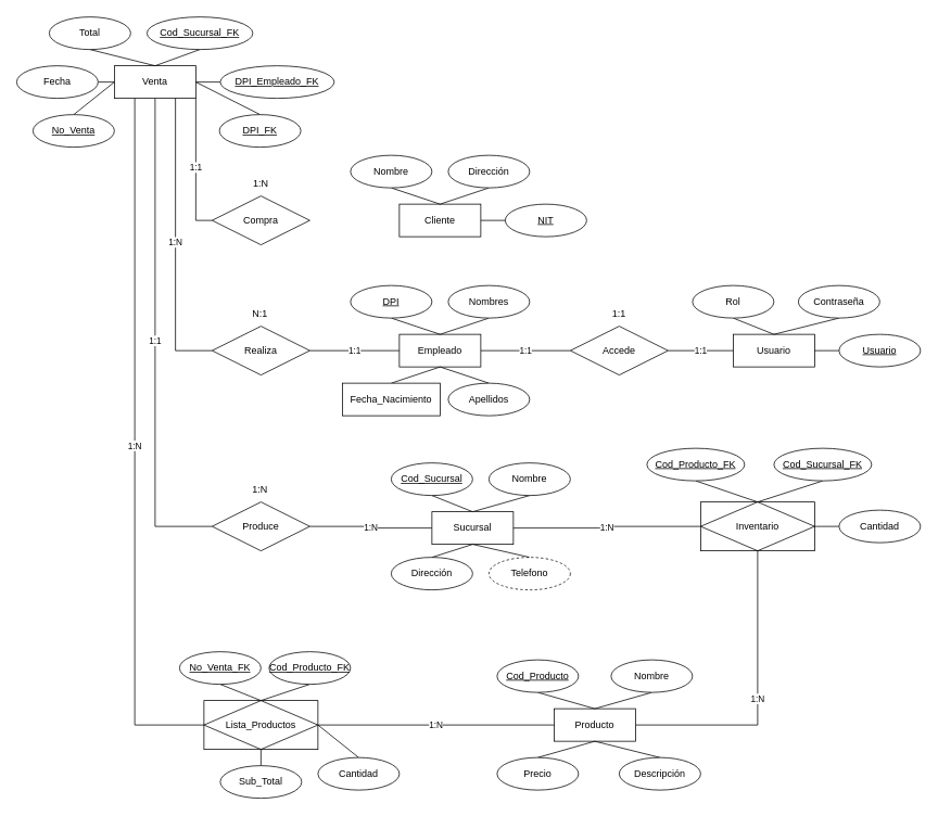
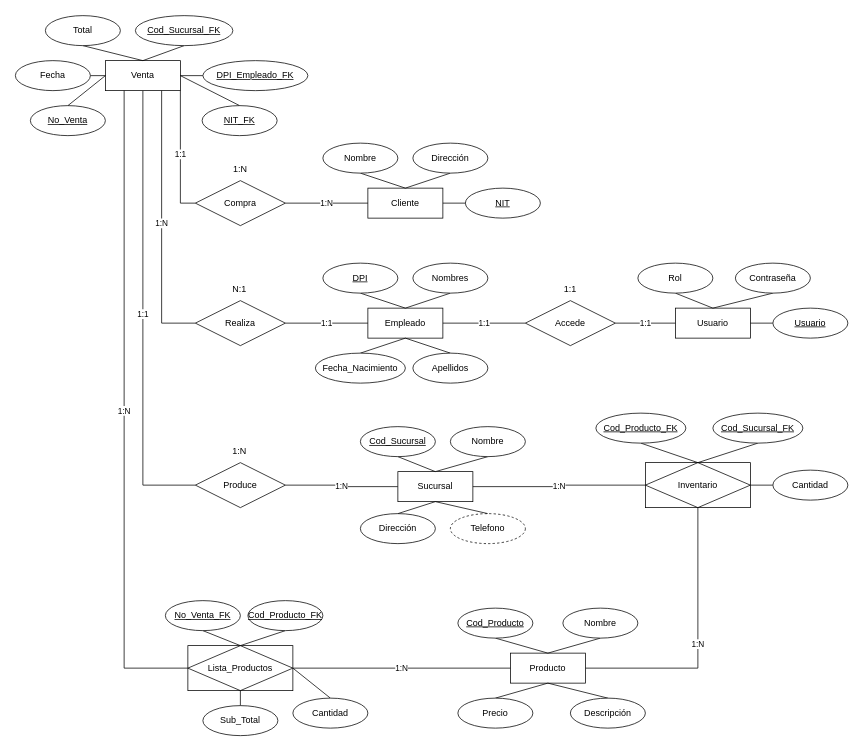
  <mxCell id="0" />
  <mxCell id="1" parent="0" />
  <mxCell id="2" value="1:N" style="edgeStyle=orthogonalEdgeStyle;rounded=0;orthogonalLoop=1;jettySize=auto;html=1;exitX=1;exitY=0.5;exitDx=0;exitDy=0;entryX=0.5;entryY=1;entryDx=0;entryDy=0;endArrow=none;endFill=0;" parent="1" source="3" target="54" edge="1"><mxGeometry relative="1" as="geometry" /></mxCell>
  <mxCell id="3" value="Producto" style="whiteSpace=wrap;html=1;align=center;" parent="1" vertex="1"><mxGeometry x="680" y="870" width="100" height="40" as="geometry" /></mxCell>
  <mxCell id="4" value="Cliente" style="whiteSpace=wrap;html=1;align=center;" parent="1" vertex="1"><mxGeometry x="490" y="250" width="100" height="40" as="geometry" /></mxCell>
  <mxCell id="5" value="1:1" style="edgeStyle=orthogonalEdgeStyle;rounded=0;orthogonalLoop=1;jettySize=auto;html=1;exitX=0.5;exitY=1;exitDx=0;exitDy=0;entryX=0;entryY=0.5;entryDx=0;entryDy=0;endArrow=none;endFill=0;" parent="1" source="6" target="63" edge="1"><mxGeometry relative="1" as="geometry" /></mxCell>
  <mxCell id="6" value="Venta" style="whiteSpace=wrap;html=1;align=center;" parent="1" vertex="1"><mxGeometry x="140" y="80" width="100" height="40" as="geometry" /></mxCell>
  <mxCell id="7" style="edgeStyle=none;rounded=0;orthogonalLoop=1;jettySize=auto;html=1;exitX=0;exitY=0.5;exitDx=0;exitDy=0;entryX=1;entryY=0.5;entryDx=0;entryDy=0;endArrow=none;endFill=0;" parent="1" source="8" target="4" edge="1"><mxGeometry relative="1" as="geometry" /></mxCell>
  <mxCell id="8" value="NIT" style="ellipse;whiteSpace=wrap;html=1;align=center;fontStyle=4;" parent="1" vertex="1"><mxGeometry x="620" y="250" width="100" height="40" as="geometry" /></mxCell>
  <mxCell id="9" style="edgeStyle=none;rounded=0;orthogonalLoop=1;jettySize=auto;html=1;exitX=0.5;exitY=1;exitDx=0;exitDy=0;entryX=0.5;entryY=0;entryDx=0;entryDy=0;endArrow=none;endFill=0;" parent="1" source="10" target="4" edge="1"><mxGeometry relative="1" as="geometry" /></mxCell>
  <mxCell id="10" value="Nombre" style="ellipse;whiteSpace=wrap;html=1;align=center;" parent="1" vertex="1"><mxGeometry x="430" y="190" width="100" height="40" as="geometry" /></mxCell>
  <mxCell id="11" style="edgeStyle=none;rounded=0;orthogonalLoop=1;jettySize=auto;html=1;exitX=0.5;exitY=1;exitDx=0;exitDy=0;endArrow=none;endFill=0;" parent="1" source="12" edge="1"><mxGeometry relative="1" as="geometry"><mxPoint x="540" y="250" as="targetPoint" /></mxGeometry></mxCell>
  <mxCell id="12" value="Dirección" style="ellipse;whiteSpace=wrap;html=1;align=center;" parent="1" vertex="1"><mxGeometry x="550" y="190" width="100" height="40" as="geometry" /></mxCell>
  <mxCell id="13" style="edgeStyle=none;rounded=0;orthogonalLoop=1;jettySize=auto;html=1;exitX=0.5;exitY=1;exitDx=0;exitDy=0;entryX=0.5;entryY=0;entryDx=0;entryDy=0;endArrow=none;endFill=0;" parent="1" source="14" target="3" edge="1"><mxGeometry relative="1" as="geometry" /></mxCell>
  <mxCell id="14" value="Cod_Producto" style="ellipse;whiteSpace=wrap;html=1;align=center;fontStyle=4;" parent="1" vertex="1"><mxGeometry x="610" y="810" width="100" height="40" as="geometry" /></mxCell>
  <mxCell id="15" style="edgeStyle=none;rounded=0;orthogonalLoop=1;jettySize=auto;html=1;exitX=0.5;exitY=1;exitDx=0;exitDy=0;endArrow=none;endFill=0;" parent="1" source="16" edge="1"><mxGeometry relative="1" as="geometry"><mxPoint x="730" y="870" as="targetPoint" /></mxGeometry></mxCell>
  <mxCell id="16" value="Nombre" style="ellipse;whiteSpace=wrap;html=1;align=center;" parent="1" vertex="1"><mxGeometry x="750" y="810" width="100" height="40" as="geometry" /></mxCell>
  <mxCell id="17" style="edgeStyle=none;rounded=0;orthogonalLoop=1;jettySize=auto;html=1;exitX=0.5;exitY=0;exitDx=0;exitDy=0;entryX=0.5;entryY=1;entryDx=0;entryDy=0;endArrow=none;endFill=0;" parent="1" source="18" target="3" edge="1"><mxGeometry relative="1" as="geometry" /></mxCell>
  <mxCell id="18" value="Descripción" style="ellipse;whiteSpace=wrap;html=1;align=center;" parent="1" vertex="1"><mxGeometry x="760" y="930" width="100" height="40" as="geometry" /></mxCell>
  <mxCell id="19" style="edgeStyle=none;rounded=0;orthogonalLoop=1;jettySize=auto;html=1;exitX=0.5;exitY=0;exitDx=0;exitDy=0;entryX=0.5;entryY=1;entryDx=0;entryDy=0;endArrow=none;endFill=0;" parent="1" source="20" target="3" edge="1"><mxGeometry relative="1" as="geometry" /></mxCell>
  <mxCell id="20" value="Precio" style="ellipse;whiteSpace=wrap;html=1;align=center;" parent="1" vertex="1"><mxGeometry x="610" y="930" width="100" height="40" as="geometry" /></mxCell>
  <mxCell id="21" style="edgeStyle=none;rounded=0;orthogonalLoop=1;jettySize=auto;html=1;exitX=0.5;exitY=0;exitDx=0;exitDy=0;entryX=0;entryY=0.5;entryDx=0;entryDy=0;endArrow=none;endFill=0;" parent="1" source="22" target="6" edge="1"><mxGeometry relative="1" as="geometry" /></mxCell>
  <mxCell id="22" value="No_Venta" style="ellipse;whiteSpace=wrap;html=1;align=center;fontStyle=4;" parent="1" vertex="1"><mxGeometry x="40" y="140" width="100" height="40" as="geometry" /></mxCell>
  <mxCell id="23" style="edgeStyle=none;rounded=0;orthogonalLoop=1;jettySize=auto;html=1;exitX=1;exitY=0.5;exitDx=0;exitDy=0;entryX=0;entryY=0.5;entryDx=0;entryDy=0;endArrow=none;endFill=0;" parent="1" source="24" target="6" edge="1"><mxGeometry relative="1" as="geometry" /></mxCell>
  <mxCell id="24" value="Fecha" style="ellipse;whiteSpace=wrap;html=1;align=center;" parent="1" vertex="1"><mxGeometry x="20" y="80" width="100" height="40" as="geometry" /></mxCell>
  <mxCell id="25" style="edgeStyle=none;rounded=0;orthogonalLoop=1;jettySize=auto;html=1;exitX=0.5;exitY=1;exitDx=0;exitDy=0;entryX=0.5;entryY=0;entryDx=0;entryDy=0;endArrow=none;endFill=0;" parent="1" source="26" target="6" edge="1"><mxGeometry relative="1" as="geometry" /></mxCell>
  <mxCell id="26" value="Total" style="ellipse;whiteSpace=wrap;html=1;align=center;" parent="1" vertex="1"><mxGeometry x="60" y="20" width="100" height="40" as="geometry" /></mxCell>
  <mxCell id="27" style="edgeStyle=none;rounded=0;orthogonalLoop=1;jettySize=auto;html=1;exitX=0.5;exitY=0;exitDx=0;exitDy=0;entryX=1;entryY=0.5;entryDx=0;entryDy=0;endArrow=none;endFill=0;" parent="1" source="28" target="6" edge="1"><mxGeometry relative="1" as="geometry" /></mxCell>
- <mxCell id="28" value="DPI_FK" style="ellipse;whiteSpace=wrap;html=1;align=center;fontStyle=4;" parent="1" vertex="1"><mxGeometry x="269" y="140" width="100" height="40" as="geometry" /></mxCell>
+ <mxCell id="28" value="NIT_FK" style="ellipse;whiteSpace=wrap;html=1;align=center;fontStyle=4;" parent="1" vertex="1"><mxGeometry x="269" y="140" width="100" height="40" as="geometry" /></mxCell>
  <mxCell id="29" style="edgeStyle=none;rounded=0;orthogonalLoop=1;jettySize=auto;html=1;exitX=0.5;exitY=1;exitDx=0;exitDy=0;entryX=0.5;entryY=0;entryDx=0;entryDy=0;endArrow=none;endFill=0;" parent="1" source="30" target="6" edge="1"><mxGeometry relative="1" as="geometry" /></mxCell>
  <mxCell id="30" value="Cod_Sucursal_FK" style="ellipse;whiteSpace=wrap;html=1;align=center;fontStyle=4;" parent="1" vertex="1"><mxGeometry x="180" y="20" width="130" height="40" as="geometry" /></mxCell>
  <mxCell id="31" value="1:N" style="edgeStyle=orthogonalEdgeStyle;rounded=0;orthogonalLoop=1;jettySize=auto;html=1;exitX=0;exitY=0.5;exitDx=0;exitDy=0;startArrow=none;startFill=0;endArrow=none;endFill=0;entryX=1;entryY=0.5;entryDx=0;entryDy=0;" parent="1" source="33" target="63" edge="1"><mxGeometry relative="1" as="geometry"><mxPoint x="400" y="631.737" as="targetPoint" /></mxGeometry></mxCell>
  <mxCell id="32" style="edgeStyle=none;rounded=0;orthogonalLoop=1;jettySize=auto;html=1;exitX=0.5;exitY=0;exitDx=0;exitDy=0;entryX=0.5;entryY=1;entryDx=0;entryDy=0;endArrow=none;endFill=0;" parent="1" source="33" target="36" edge="1"><mxGeometry relative="1" as="geometry" /></mxCell>
  <mxCell id="33" value="Sucursal" style="whiteSpace=wrap;html=1;align=center;" parent="1" vertex="1"><mxGeometry x="530" y="628" width="100" height="40" as="geometry" /></mxCell>
  <mxCell id="34" style="edgeStyle=none;rounded=0;orthogonalLoop=1;jettySize=auto;html=1;exitX=0.5;exitY=1;exitDx=0;exitDy=0;entryX=0.5;entryY=0;entryDx=0;entryDy=0;endArrow=none;endFill=0;" parent="1" source="35" target="33" edge="1"><mxGeometry relative="1" as="geometry" /></mxCell>
  <mxCell id="35" value="Cod_Sucursal" style="ellipse;whiteSpace=wrap;html=1;align=center;fontStyle=4;" parent="1" vertex="1"><mxGeometry x="480" y="568" width="100" height="40" as="geometry" /></mxCell>
  <mxCell id="36" value="Nombre" style="ellipse;whiteSpace=wrap;html=1;align=center;" parent="1" vertex="1"><mxGeometry x="600" y="568" width="100" height="40" as="geometry" /></mxCell>
  <mxCell id="37" style="edgeStyle=none;rounded=0;orthogonalLoop=1;jettySize=auto;html=1;exitX=0.5;exitY=0;exitDx=0;exitDy=0;entryX=0.5;entryY=1;entryDx=0;entryDy=0;endArrow=none;endFill=0;" parent="1" source="38" target="33" edge="1"><mxGeometry relative="1" as="geometry" /></mxCell>
  <mxCell id="38" value="Dirección" style="ellipse;whiteSpace=wrap;html=1;align=center;" parent="1" vertex="1"><mxGeometry x="480" y="684" width="100" height="40" as="geometry" /></mxCell>
  <mxCell id="39" style="edgeStyle=none;rounded=0;orthogonalLoop=1;jettySize=auto;html=1;exitX=0.5;exitY=0;exitDx=0;exitDy=0;entryX=0.5;entryY=1;entryDx=0;entryDy=0;endArrow=none;endFill=0;" parent="1" source="40" target="33" edge="1"><mxGeometry relative="1" as="geometry" /></mxCell>
  <mxCell id="40" value="Telefono" style="ellipse;whiteSpace=wrap;html=1;align=center;dashed=1;" parent="1" vertex="1"><mxGeometry x="600" y="684" width="100" height="40" as="geometry" /></mxCell>
  <mxCell id="41" style="edgeStyle=none;rounded=0;orthogonalLoop=1;jettySize=auto;html=1;exitX=0;exitY=0.5;exitDx=0;exitDy=0;entryX=1;entryY=0.5;entryDx=0;entryDy=0;endArrow=none;endFill=0;" parent="1" source="42" target="6" edge="1"><mxGeometry relative="1" as="geometry" /></mxCell>
  <mxCell id="42" value="DPI_Empleado_FK" style="ellipse;whiteSpace=wrap;html=1;align=center;fontStyle=4;" parent="1" vertex="1"><mxGeometry x="270" y="80" width="140" height="40" as="geometry" /></mxCell>
  <mxCell id="43" value="1:N" style="edgeStyle=orthogonalEdgeStyle;rounded=0;orthogonalLoop=1;jettySize=auto;html=1;exitX=1;exitY=0.5;exitDx=0;exitDy=0;entryX=0;entryY=0.5;entryDx=0;entryDy=0;endArrow=none;endFill=0;" parent="1" source="46" target="3" edge="1"><mxGeometry relative="1" as="geometry" /></mxCell>
  <mxCell id="44" style="edgeStyle=none;rounded=0;orthogonalLoop=1;jettySize=auto;html=1;exitX=0.5;exitY=0;exitDx=0;exitDy=0;entryX=0.5;entryY=1;entryDx=0;entryDy=0;endArrow=none;endFill=0;" parent="1" source="46" target="49" edge="1"><mxGeometry relative="1" as="geometry" /></mxCell>
  <mxCell id="45" style="edgeStyle=none;rounded=0;orthogonalLoop=1;jettySize=auto;html=1;exitX=0.5;exitY=1;exitDx=0;exitDy=0;entryX=0.5;entryY=0;entryDx=0;entryDy=0;endArrow=none;endFill=0;" parent="1" source="46" target="52" edge="1"><mxGeometry relative="1" as="geometry" /></mxCell>
  <mxCell id="46" value="Lista_Productos" style="shape=associativeEntity;whiteSpace=wrap;html=1;align=center;" parent="1" vertex="1"><mxGeometry x="250" y="860" width="140" height="60" as="geometry" /></mxCell>
  <mxCell id="47" style="edgeStyle=none;rounded=0;orthogonalLoop=1;jettySize=auto;html=1;exitX=0.5;exitY=1;exitDx=0;exitDy=0;entryX=0.5;entryY=0;entryDx=0;entryDy=0;endArrow=none;endFill=0;" parent="1" source="48" target="46" edge="1"><mxGeometry relative="1" as="geometry" /></mxCell>
  <mxCell id="48" value="No_Venta_FK" style="ellipse;whiteSpace=wrap;html=1;align=center;fontStyle=4;" parent="1" vertex="1"><mxGeometry x="220" y="800" width="100" height="40" as="geometry" /></mxCell>
  <mxCell id="49" value="Cod_Producto_FK" style="ellipse;whiteSpace=wrap;html=1;align=center;fontStyle=4;" parent="1" vertex="1"><mxGeometry x="330" y="800" width="100" height="40" as="geometry" /></mxCell>
  <mxCell id="50" style="edgeStyle=none;rounded=0;orthogonalLoop=1;jettySize=auto;html=1;exitX=0;exitY=0.5;exitDx=0;exitDy=0;entryX=1;entryY=0.5;entryDx=0;entryDy=0;endArrow=none;endFill=0;" parent="1" source="51" target="54" edge="1"><mxGeometry relative="1" as="geometry" /></mxCell>
  <mxCell id="51" value="Cantidad" style="ellipse;whiteSpace=wrap;html=1;align=center;" parent="1" vertex="1"><mxGeometry x="1030" y="626" width="100" height="40" as="geometry" /></mxCell>
  <mxCell id="52" value="Sub_Total" style="ellipse;whiteSpace=wrap;html=1;align=center;" parent="1" vertex="1"><mxGeometry x="270" y="940" width="100" height="40" as="geometry" /></mxCell>
  <mxCell id="53" value="1:N" style="edgeStyle=orthogonalEdgeStyle;rounded=0;orthogonalLoop=1;jettySize=auto;html=1;exitX=0;exitY=0.5;exitDx=0;exitDy=0;entryX=1;entryY=0.5;entryDx=0;entryDy=0;endArrow=none;endFill=0;" parent="1" source="54" target="33" edge="1"><mxGeometry relative="1" as="geometry" /></mxCell>
  <mxCell id="54" value="Inventario" style="shape=associativeEntity;whiteSpace=wrap;html=1;align=center;" parent="1" vertex="1"><mxGeometry x="860" y="616" width="140" height="60" as="geometry" /></mxCell>
  <mxCell id="55" style="edgeStyle=none;rounded=0;orthogonalLoop=1;jettySize=auto;html=1;exitX=0.5;exitY=1;exitDx=0;exitDy=0;entryX=0.5;entryY=0;entryDx=0;entryDy=0;endArrow=none;endFill=0;" parent="1" source="56" target="54" edge="1"><mxGeometry relative="1" as="geometry" /></mxCell>
  <mxCell id="56" value="Cod_Producto_FK" style="ellipse;whiteSpace=wrap;html=1;align=center;fontStyle=4;" parent="1" vertex="1"><mxGeometry x="794" y="550" width="120" height="40" as="geometry" /></mxCell>
  <mxCell id="57" style="edgeStyle=none;rounded=0;orthogonalLoop=1;jettySize=auto;html=1;exitX=0.5;exitY=1;exitDx=0;exitDy=0;entryX=0.5;entryY=0;entryDx=0;entryDy=0;endArrow=none;endFill=0;" parent="1" source="58" target="54" edge="1"><mxGeometry relative="1" as="geometry" /></mxCell>
  <mxCell id="58" value="Cod_Sucursal_FK" style="ellipse;whiteSpace=wrap;html=1;align=center;fontStyle=4;" parent="1" vertex="1"><mxGeometry x="950" y="550" width="120" height="40" as="geometry" /></mxCell>
+ <mxCell id="59" value="1:N" style="edgeStyle=orthogonalEdgeStyle;rounded=0;orthogonalLoop=1;jettySize=auto;html=1;exitX=1;exitY=0.5;exitDx=0;exitDy=0;entryX=0;entryY=0.5;entryDx=0;entryDy=0;endArrow=none;endFill=0;" parent="1" source="61" target="4" edge="1"><mxGeometry relative="1" as="geometry" /></mxCell>
  <mxCell id="60" value="1:1" style="edgeStyle=orthogonalEdgeStyle;rounded=0;orthogonalLoop=1;jettySize=auto;html=1;exitX=0;exitY=0.5;exitDx=0;exitDy=0;entryX=1;entryY=1;entryDx=0;entryDy=0;endArrow=none;endFill=0;" parent="1" source="61" target="6" edge="1"><mxGeometry relative="1" as="geometry" /></mxCell>
  <mxCell id="61" value="Compra" style="shape=rhombus;perimeter=rhombusPerimeter;whiteSpace=wrap;html=1;align=center;" parent="1" vertex="1"><mxGeometry x="260" y="240" width="120" height="60" as="geometry" /></mxCell>
  <mxCell id="62" value="1:N" style="text;html=1;strokeColor=none;fillColor=none;align=center;verticalAlign=middle;whiteSpace=wrap;rounded=0;" parent="1" vertex="1"><mxGeometry x="290" y="210" width="60" height="30" as="geometry" /></mxCell>
  <mxCell id="63" value="Produce" style="shape=rhombus;perimeter=rhombusPerimeter;whiteSpace=wrap;html=1;align=center;" parent="1" vertex="1"><mxGeometry x="260" y="616" width="120" height="60" as="geometry" /></mxCell>
  <mxCell id="64" value="1:N" style="text;html=1;strokeColor=none;fillColor=none;align=center;verticalAlign=middle;whiteSpace=wrap;rounded=0;" parent="1" vertex="1"><mxGeometry x="289" y="586" width="60" height="30" as="geometry" /></mxCell>
  <mxCell id="65" value="1:N" style="edgeStyle=orthogonalEdgeStyle;rounded=0;orthogonalLoop=1;jettySize=auto;html=1;exitX=0;exitY=0.5;exitDx=0;exitDy=0;entryX=0.25;entryY=1;entryDx=0;entryDy=0;endArrow=none;endFill=0;" parent="1" source="46" target="6" edge="1"><mxGeometry relative="1" as="geometry"><mxPoint x="140" y="536" as="sourcePoint" /></mxGeometry></mxCell>
  <mxCell id="66" value="Empleado" style="whiteSpace=wrap;html=1;align=center;" parent="1" vertex="1"><mxGeometry x="490" y="410" width="100" height="40" as="geometry" /></mxCell>
  <mxCell id="67" style="edgeStyle=none;rounded=0;orthogonalLoop=1;jettySize=auto;html=1;exitX=0.5;exitY=1;exitDx=0;exitDy=0;entryX=0.5;entryY=0;entryDx=0;entryDy=0;endArrow=none;endFill=0;" parent="1" source="68" target="66" edge="1"><mxGeometry relative="1" as="geometry" /></mxCell>
  <mxCell id="68" value="DPI" style="ellipse;whiteSpace=wrap;html=1;align=center;fontStyle=4;" parent="1" vertex="1"><mxGeometry x="430" y="350" width="100" height="40" as="geometry" /></mxCell>
  <mxCell id="69" style="edgeStyle=none;rounded=0;orthogonalLoop=1;jettySize=auto;html=1;exitX=0.5;exitY=1;exitDx=0;exitDy=0;endArrow=none;endFill=0;" parent="1" source="70" edge="1"><mxGeometry relative="1" as="geometry"><mxPoint x="540" y="410" as="targetPoint" /></mxGeometry></mxCell>
  <mxCell id="70" value="Nombres" style="ellipse;whiteSpace=wrap;html=1;align=center;" parent="1" vertex="1"><mxGeometry x="550" y="350" width="100" height="40" as="geometry" /></mxCell>
  <mxCell id="71" style="edgeStyle=none;rounded=0;orthogonalLoop=1;jettySize=auto;html=1;exitX=0.5;exitY=0;exitDx=0;exitDy=0;endArrow=none;endFill=0;" parent="1" source="72" edge="1"><mxGeometry relative="1" as="geometry"><mxPoint x="540" y="450" as="targetPoint" /></mxGeometry></mxCell>
  <mxCell id="72" value="Apellidos" style="ellipse;whiteSpace=wrap;html=1;align=center;" parent="1" vertex="1"><mxGeometry x="550" y="470" width="100" height="40" as="geometry" /></mxCell>
  <mxCell id="73" style="edgeStyle=none;rounded=0;orthogonalLoop=1;jettySize=auto;html=1;exitX=0.5;exitY=0;exitDx=0;exitDy=0;entryX=0.5;entryY=1;entryDx=0;entryDy=0;endArrow=none;endFill=0;" parent="1" source="74" target="66" edge="1"><mxGeometry relative="1" as="geometry" /></mxCell>
- <mxCell id="74" value="Fecha_Nacimiento" style="whiteSpace=wrap;html=1;align=center;rounded=0;" parent="1" vertex="1"><mxGeometry x="420" y="470" width="120" height="40" as="geometry" /></mxCell>
+ <mxCell id="74" value="Fecha_Nacimiento" style="ellipse;whiteSpace=wrap;html=1;align=center;" parent="1" vertex="1"><mxGeometry x="420" y="470" width="120" height="40" as="geometry" /></mxCell>
  <mxCell id="75" value="1:1" style="edgeStyle=orthogonalEdgeStyle;rounded=0;orthogonalLoop=1;jettySize=auto;html=1;exitX=1;exitY=0.5;exitDx=0;exitDy=0;entryX=0;entryY=0.5;entryDx=0;entryDy=0;endArrow=none;endFill=0;" parent="1" source="77" target="66" edge="1"><mxGeometry x="-0.003" relative="1" as="geometry"><mxPoint as="offset" /><mxPoint x="400" y="430" as="sourcePoint" /></mxGeometry></mxCell>
  <mxCell id="76" value="1:N" style="edgeStyle=orthogonalEdgeStyle;rounded=0;orthogonalLoop=1;jettySize=auto;html=1;exitX=0;exitY=0.5;exitDx=0;exitDy=0;entryX=0.75;entryY=1;entryDx=0;entryDy=0;endArrow=none;endFill=0;" parent="1" source="77" target="6" edge="1"><mxGeometry relative="1" as="geometry" /></mxCell>
  <mxCell id="77" value="Realiza" style="shape=rhombus;perimeter=rhombusPerimeter;whiteSpace=wrap;html=1;align=center;" parent="1" vertex="1"><mxGeometry x="260" y="400" width="120" height="60" as="geometry" /></mxCell>
  <mxCell id="78" value="N:1" style="text;html=1;strokeColor=none;fillColor=none;align=center;verticalAlign=middle;whiteSpace=wrap;rounded=0;" parent="1" vertex="1"><mxGeometry x="289" y="370" width="60" height="30" as="geometry" /></mxCell>
  <mxCell id="79" value="Usuario" style="whiteSpace=wrap;html=1;align=center;" parent="1" vertex="1"><mxGeometry x="900" y="410" width="100" height="40" as="geometry" /></mxCell>
  <mxCell id="80" style="edgeStyle=none;rounded=0;orthogonalLoop=1;jettySize=auto;html=1;exitX=0.5;exitY=1;exitDx=0;exitDy=0;entryX=0.5;entryY=0;entryDx=0;entryDy=0;endArrow=none;endFill=0;" parent="1" source="81" target="79" edge="1"><mxGeometry relative="1" as="geometry" /></mxCell>
  <mxCell id="81" value="Rol" style="ellipse;whiteSpace=wrap;html=1;align=center;" parent="1" vertex="1"><mxGeometry x="850" y="350" width="100" height="40" as="geometry" /></mxCell>
  <mxCell id="82" style="edgeStyle=none;rounded=0;orthogonalLoop=1;jettySize=auto;html=1;exitX=0;exitY=0.5;exitDx=0;exitDy=0;entryX=1;entryY=0.5;entryDx=0;entryDy=0;endArrow=none;endFill=0;" parent="1" source="83" target="79" edge="1"><mxGeometry relative="1" as="geometry" /></mxCell>
  <mxCell id="83" value="Usuario" style="ellipse;whiteSpace=wrap;html=1;align=center;fontStyle=4;" parent="1" vertex="1"><mxGeometry x="1030" y="410" width="100" height="40" as="geometry" /></mxCell>
  <mxCell id="84" style="edgeStyle=none;rounded=0;orthogonalLoop=1;jettySize=auto;html=1;exitX=0.5;exitY=1;exitDx=0;exitDy=0;entryX=0.5;entryY=0;entryDx=0;entryDy=0;endArrow=none;endFill=0;" parent="1" source="85" target="79" edge="1"><mxGeometry relative="1" as="geometry" /></mxCell>
  <mxCell id="85" value="Contraseña" style="ellipse;whiteSpace=wrap;html=1;align=center;" parent="1" vertex="1"><mxGeometry x="980" y="350" width="100" height="40" as="geometry" /></mxCell>
  <mxCell id="86" value="1:1" style="edgeStyle=orthogonalEdgeStyle;rounded=0;orthogonalLoop=1;jettySize=auto;html=1;exitX=0;exitY=0.5;exitDx=0;exitDy=0;entryX=1;entryY=0.5;entryDx=0;entryDy=0;endArrow=none;endFill=0;" parent="1" source="88" target="66" edge="1"><mxGeometry relative="1" as="geometry" /></mxCell>
  <mxCell id="87" value="1:1" style="edgeStyle=orthogonalEdgeStyle;rounded=0;orthogonalLoop=1;jettySize=auto;html=1;exitX=1;exitY=0.5;exitDx=0;exitDy=0;entryX=0;entryY=0.5;entryDx=0;entryDy=0;endArrow=none;endFill=0;" parent="1" source="88" target="79" edge="1"><mxGeometry relative="1" as="geometry" /></mxCell>
  <mxCell id="88" value="Accede" style="shape=rhombus;perimeter=rhombusPerimeter;whiteSpace=wrap;html=1;align=center;" parent="1" vertex="1"><mxGeometry x="700" y="400" width="120" height="60" as="geometry" /></mxCell>
  <mxCell id="89" value="1:1" style="text;html=1;strokeColor=none;fillColor=none;align=center;verticalAlign=middle;whiteSpace=wrap;rounded=0;" parent="1" vertex="1"><mxGeometry x="730" y="370" width="60" height="30" as="geometry" /></mxCell>
  <mxCell id="90" style="edgeStyle=none;rounded=0;orthogonalLoop=1;jettySize=auto;html=1;exitX=0.5;exitY=0;exitDx=0;exitDy=0;entryX=1;entryY=0.5;entryDx=0;entryDy=0;endArrow=none;endFill=0;" edge="1" parent="1" source="91" target="46"><mxGeometry relative="1" as="geometry" /></mxCell>
  <mxCell id="91" value="Cantidad" style="ellipse;whiteSpace=wrap;html=1;align=center;" vertex="1" parent="1"><mxGeometry x="390" y="930" width="100" height="40" as="geometry" /></mxCell>
